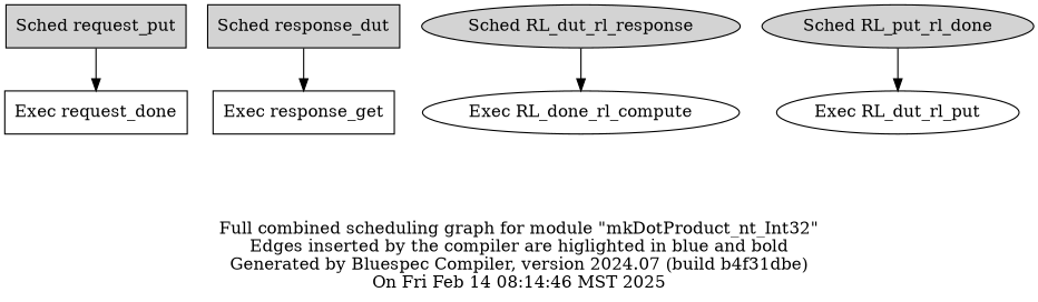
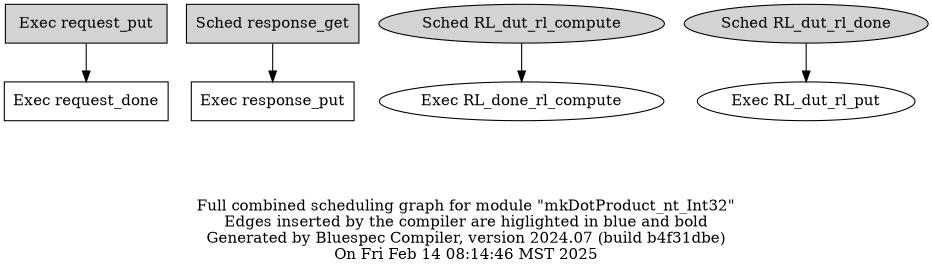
  strict digraph {
    label="Full combined scheduling graph for module \"mkDotProduct_nt_Int32\"\nEdges inserted by the compiler are higlighted in blue and bold\nGenerated by Bluespec Compiler, version 2024.07 (build b4f31dbe)\nOn Fri Feb 14 08:14:46 MST 2025"
    node [shape=box]
-   "Sched request_put" [style=filled]
+   "Sched request_put" [style=filled label="Exec request_put"]
    n2 [label="Exec request_done"]
-   "Sched response_get" [style=filled label="Sched response_dut"]
-   "Exec response_get"
-   "Sched RL_dut_rl_compute" [shape=ellipse style=filled label="Sched RL_dut_rl_response"]
+   "Sched response_get" [style=filled]
+   "Exec response_get" [label="Exec response_put"]
+   "Sched RL_dut_rl_compute" [shape=ellipse style=filled]
    n6 [label="Exec RL_done_rl_compute" shape=ellipse]
-   "Sched RL_dut_rl_done" [shape=ellipse style=filled label="Sched RL_put_rl_done"]
+   "Sched RL_dut_rl_done" [shape=ellipse style=filled]
    n8 [label="Exec RL_dut_rl_put" shape=ellipse]
    "Sched request_put" -> n2
    "Sched response_get" -> "Exec response_get"
    "Sched RL_dut_rl_compute" -> n6
    "Sched RL_dut_rl_done" -> n8
  }
